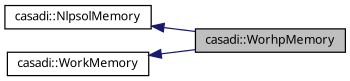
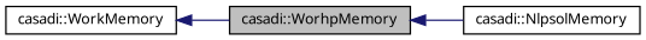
  digraph {
    rankdir=LR
    node [color=black fillcolor=white fontname="FreeSans.ttf" fontsize=10 shape=record style=filled]
    edge [color=midnightblue dir=back fontname="FreeSans.ttf" fontsize=10 labelfontname="FreeSans.ttf" labelfontsize=10 style=solid]
    n1 [fillcolor=grey75 fontcolor=black height=0.2 label="casadi::WorhpMemory" width=0.4]
    n2 [height=0.2 label="casadi::NlpsolMemory" width=0.4]
    n3 [height=0.2 label="casadi::WorkMemory" width=0.4]
-   n2 -> n1
+   n1 -> n2
    n3 -> n1
  }
